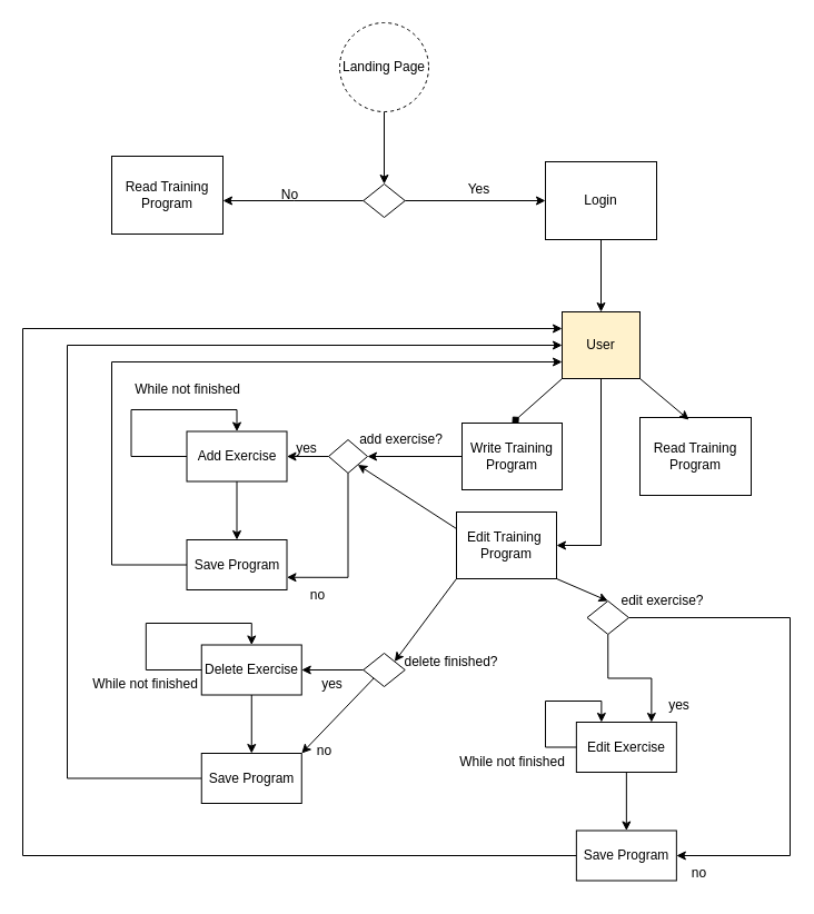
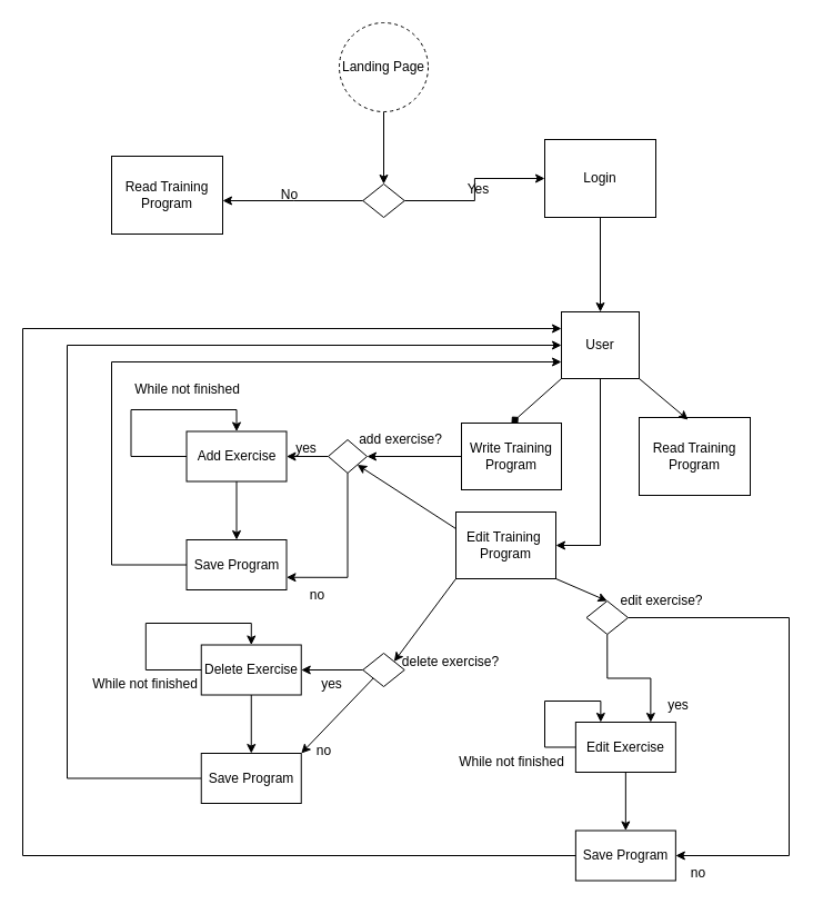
  <mxCell id="0" />
  <mxCell id="1" parent="0" />
  <mxCell id="2" style="edgeStyle=orthogonalEdgeStyle;rounded=0;orthogonalLoop=1;jettySize=auto;html=1;exitX=0.5;exitY=1;exitDx=0;exitDy=0;entryX=0.5;entryY=0;entryDx=0;entryDy=0;" edge="1" parent="1" source="11" target="8"><mxGeometry relative="1" as="geometry"><mxPoint x="345" y="90" as="sourcePoint" /></mxGeometry></mxCell>
  <mxCell id="3" value="Read Training Program" style="rounded=0;whiteSpace=wrap;html=1;" vertex="1" parent="1"><mxGeometry x="100" y="140" width="100" height="70" as="geometry" /></mxCell>
  <mxCell id="4" style="edgeStyle=orthogonalEdgeStyle;rounded=0;orthogonalLoop=1;jettySize=auto;html=1;exitX=0.5;exitY=1;exitDx=0;exitDy=0;entryX=0.5;entryY=0;entryDx=0;entryDy=0;" edge="1" parent="1" source="5" target="10"><mxGeometry relative="1" as="geometry" /></mxCell>
- <mxCell id="5" value="Login" style="rounded=0;whiteSpace=wrap;html=1;" vertex="1" parent="1"><mxGeometry x="490" y="145" width="100" height="70" as="geometry" /></mxCell>
+ <mxCell id="5" value="Login" style="rounded=0;whiteSpace=wrap;html=1;" vertex="1" parent="1"><mxGeometry x="490" y="125" width="100" height="70" as="geometry" /></mxCell>
  <mxCell id="6" style="edgeStyle=orthogonalEdgeStyle;rounded=0;orthogonalLoop=1;jettySize=auto;html=1;exitX=0;exitY=0.5;exitDx=0;exitDy=0;" edge="1" parent="1" source="8"><mxGeometry relative="1" as="geometry"><mxPoint x="200" y="180" as="targetPoint" /></mxGeometry></mxCell>
  <mxCell id="7" style="edgeStyle=orthogonalEdgeStyle;rounded=0;orthogonalLoop=1;jettySize=auto;html=1;exitX=1;exitY=0.5;exitDx=0;exitDy=0;entryX=0;entryY=0.5;entryDx=0;entryDy=0;" edge="1" parent="1" source="8" target="5"><mxGeometry relative="1" as="geometry" /></mxCell>
  <mxCell id="8" value="" style="rhombus;whiteSpace=wrap;html=1;" vertex="1" parent="1"><mxGeometry x="326.25" y="165" width="37.5" height="30" as="geometry" /></mxCell>
  <mxCell id="9" style="edgeStyle=orthogonalEdgeStyle;rounded=0;orthogonalLoop=1;jettySize=auto;html=1;exitX=0.5;exitY=1;exitDx=0;exitDy=0;entryX=1;entryY=0.5;entryDx=0;entryDy=0;" edge="1" parent="1" source="10" target="16"><mxGeometry relative="1" as="geometry" /></mxCell>
- <mxCell id="10" value="User" style="rounded=0;whiteSpace=wrap;html=1;fillColor=#fff2cc;" vertex="1" parent="1"><mxGeometry x="505" y="280" width="70" height="60" as="geometry" /></mxCell>
+ <mxCell id="10" value="User" style="rounded=0;whiteSpace=wrap;html=1;" vertex="1" parent="1"><mxGeometry x="505" y="280" width="70" height="60" as="geometry" /></mxCell>
  <mxCell id="11" value="Landing Page" style="ellipse;whiteSpace=wrap;html=1;aspect=fixed;dashed=1;" vertex="1" parent="1"><mxGeometry x="305" y="20" width="80" height="80" as="geometry" /></mxCell>
  <mxCell id="12" value="No" style="text;html=1;align=center;verticalAlign=middle;resizable=0;points=[];autosize=1;strokeColor=none;fillColor=none;" vertex="1" parent="1"><mxGeometry x="240" y="160" width="40" height="30" as="geometry" /></mxCell>
  <mxCell id="13" value="Yes" style="text;html=1;align=center;verticalAlign=middle;resizable=0;points=[];autosize=1;strokeColor=none;fillColor=none;" vertex="1" parent="1"><mxGeometry x="410" y="155" width="40" height="30" as="geometry" /></mxCell>
  <mxCell id="14" style="edgeStyle=orthogonalEdgeStyle;rounded=0;orthogonalLoop=1;jettySize=auto;html=1;exitX=0;exitY=0.5;exitDx=0;exitDy=0;entryX=1;entryY=0.5;entryDx=0;entryDy=0;" edge="1" parent="1" source="15" target="21"><mxGeometry relative="1" as="geometry" /></mxCell>
  <mxCell id="15" value="Write Training Program" style="rounded=0;whiteSpace=wrap;html=1;" vertex="1" parent="1"><mxGeometry x="415" y="380" width="90" height="60" as="geometry" /></mxCell>
  <mxCell id="16" value="Edit Training&amp;nbsp;&lt;br&gt;Program" style="rounded=0;whiteSpace=wrap;html=1;" vertex="1" parent="1"><mxGeometry x="410" y="460" width="90" height="60" as="geometry" /></mxCell>
  <mxCell id="17" value="" style="endArrow=diamond;html=1;rounded=0;exitX=0;exitY=1;exitDx=0;exitDy=0;entryX=0.5;entryY=0;entryDx=0;entryDy=0;" edge="1" parent="1" source="10" target="15"><mxGeometry width="50" height="50" relative="1" as="geometry"><mxPoint x="330" y="400" as="sourcePoint" /><mxPoint x="380" y="350" as="targetPoint" /></mxGeometry></mxCell>
  <mxCell id="18" value="Read Training Program" style="rounded=0;whiteSpace=wrap;html=1;" vertex="1" parent="1"><mxGeometry x="575" y="375" width="100" height="70" as="geometry" /></mxCell>
  <mxCell id="19" style="edgeStyle=orthogonalEdgeStyle;rounded=0;orthogonalLoop=1;jettySize=auto;html=1;exitX=0;exitY=0.5;exitDx=0;exitDy=0;entryX=1;entryY=0.5;entryDx=0;entryDy=0;" edge="1" parent="1" source="21" target="23"><mxGeometry relative="1" as="geometry" /></mxCell>
  <mxCell id="20" style="edgeStyle=orthogonalEdgeStyle;rounded=0;orthogonalLoop=1;jettySize=auto;html=1;exitX=0.5;exitY=1;exitDx=0;exitDy=0;entryX=1;entryY=0.75;entryDx=0;entryDy=0;" edge="1" parent="1" source="21" target="27"><mxGeometry relative="1" as="geometry" /></mxCell>
  <mxCell id="21" value="" style="rhombus;whiteSpace=wrap;html=1;" vertex="1" parent="1"><mxGeometry x="295" y="395" width="35" height="30" as="geometry" /></mxCell>
  <mxCell id="22" style="edgeStyle=orthogonalEdgeStyle;rounded=0;orthogonalLoop=1;jettySize=auto;html=1;exitX=0.5;exitY=1;exitDx=0;exitDy=0;entryX=0.5;entryY=0;entryDx=0;entryDy=0;" edge="1" parent="1" source="23" target="27"><mxGeometry relative="1" as="geometry" /></mxCell>
  <mxCell id="23" value="Add Exercise" style="rounded=0;whiteSpace=wrap;html=1;" vertex="1" parent="1"><mxGeometry x="167.5" y="387.5" width="90" height="45" as="geometry" /></mxCell>
  <mxCell id="24" style="edgeStyle=orthogonalEdgeStyle;rounded=0;orthogonalLoop=1;jettySize=auto;html=1;exitX=0;exitY=0.5;exitDx=0;exitDy=0;entryX=0.5;entryY=0;entryDx=0;entryDy=0;" edge="1" parent="1" source="23" target="23"><mxGeometry relative="1" as="geometry"><Array as="points"><mxPoint x="117.5" y="410" /><mxPoint x="117.5" y="368" /><mxPoint x="212.5" y="368" /></Array></mxGeometry></mxCell>
  <mxCell id="25" value="While not finished" style="text;html=1;align=center;verticalAlign=middle;resizable=0;points=[];autosize=1;strokeColor=none;fillColor=none;" vertex="1" parent="1"><mxGeometry x="107.5" y="335" width="120" height="30" as="geometry" /></mxCell>
  <mxCell id="26" style="edgeStyle=orthogonalEdgeStyle;rounded=0;orthogonalLoop=1;jettySize=auto;html=1;exitX=0;exitY=0.5;exitDx=0;exitDy=0;entryX=0;entryY=0.75;entryDx=0;entryDy=0;" edge="1" parent="1" source="27" target="10"><mxGeometry relative="1" as="geometry"><Array as="points"><mxPoint x="100" y="508" /><mxPoint x="100" y="325" /></Array></mxGeometry></mxCell>
  <mxCell id="27" value="Save Program" style="rounded=0;whiteSpace=wrap;html=1;" vertex="1" parent="1"><mxGeometry x="167.5" y="485" width="90" height="45" as="geometry" /></mxCell>
  <mxCell id="28" value="add exercise?" style="text;html=1;align=center;verticalAlign=middle;resizable=0;points=[];autosize=1;strokeColor=none;fillColor=none;" vertex="1" parent="1"><mxGeometry x="310" y="380" width="100" height="30" as="geometry" /></mxCell>
  <mxCell id="29" value="yes" style="text;html=1;align=center;verticalAlign=middle;resizable=0;points=[];autosize=1;strokeColor=none;fillColor=none;" vertex="1" parent="1"><mxGeometry x="255" y="387.5" width="40" height="30" as="geometry" /></mxCell>
  <mxCell id="30" value="no" style="text;html=1;align=center;verticalAlign=middle;resizable=0;points=[];autosize=1;strokeColor=none;fillColor=none;" vertex="1" parent="1"><mxGeometry x="265" y="520" width="40" height="30" as="geometry" /></mxCell>
  <mxCell id="31" value="" style="endArrow=classic;html=1;rounded=0;entryX=0.44;entryY=0.029;entryDx=0;entryDy=0;entryPerimeter=0;exitX=1;exitY=1;exitDx=0;exitDy=0;" edge="1" parent="1" source="10" target="18"><mxGeometry width="50" height="50" relative="1" as="geometry"><mxPoint x="330" y="390" as="sourcePoint" /><mxPoint x="380" y="340" as="targetPoint" /></mxGeometry></mxCell>
  <mxCell id="32" value="" style="endArrow=classic;html=1;rounded=0;entryX=1;entryY=1;entryDx=0;entryDy=0;exitX=0;exitY=0.25;exitDx=0;exitDy=0;" edge="1" parent="1" source="16" target="21"><mxGeometry width="50" height="50" relative="1" as="geometry"><mxPoint x="330" y="390" as="sourcePoint" /><mxPoint x="380" y="340" as="targetPoint" /></mxGeometry></mxCell>
  <mxCell id="33" style="edgeStyle=orthogonalEdgeStyle;rounded=0;orthogonalLoop=1;jettySize=auto;html=1;exitX=0.5;exitY=1;exitDx=0;exitDy=0;entryX=0.5;entryY=0;entryDx=0;entryDy=0;" edge="1" parent="1" source="34" target="37"><mxGeometry relative="1" as="geometry" /></mxCell>
  <mxCell id="34" value="Delete Exercise" style="rounded=0;whiteSpace=wrap;html=1;" vertex="1" parent="1"><mxGeometry x="180.75" y="579.5" width="90" height="45" as="geometry" /></mxCell>
  <mxCell id="35" style="edgeStyle=orthogonalEdgeStyle;rounded=0;orthogonalLoop=1;jettySize=auto;html=1;exitX=0;exitY=0.5;exitDx=0;exitDy=0;entryX=0.5;entryY=0;entryDx=0;entryDy=0;" edge="1" parent="1" source="34" target="34"><mxGeometry relative="1" as="geometry"><Array as="points"><mxPoint x="130.75" y="602" /><mxPoint x="130.75" y="560" /><mxPoint x="225.75" y="560" /></Array></mxGeometry></mxCell>
  <mxCell id="36" style="edgeStyle=orthogonalEdgeStyle;rounded=0;orthogonalLoop=1;jettySize=auto;html=1;exitX=0;exitY=0.5;exitDx=0;exitDy=0;entryX=0;entryY=0.5;entryDx=0;entryDy=0;" edge="1" parent="1" source="37" target="10"><mxGeometry relative="1" as="geometry"><mxPoint x="440" y="295" as="targetPoint" /><Array as="points"><mxPoint x="60" y="700" /><mxPoint x="60" y="310" /></Array></mxGeometry></mxCell>
  <mxCell id="37" value="Save Program" style="rounded=0;whiteSpace=wrap;html=1;" vertex="1" parent="1"><mxGeometry x="180.75" y="677" width="90" height="45" as="geometry" /></mxCell>
  <mxCell id="38" value="yes" style="text;html=1;align=center;verticalAlign=middle;resizable=0;points=[];autosize=1;strokeColor=none;fillColor=none;" vertex="1" parent="1"><mxGeometry x="278.25" y="600" width="40" height="30" as="geometry" /></mxCell>
  <mxCell id="39" value="no" style="text;html=1;align=center;verticalAlign=middle;resizable=0;points=[];autosize=1;strokeColor=none;fillColor=none;" vertex="1" parent="1"><mxGeometry x="270.75" y="660" width="40" height="30" as="geometry" /></mxCell>
  <mxCell id="40" style="edgeStyle=orthogonalEdgeStyle;rounded=0;orthogonalLoop=1;jettySize=auto;html=1;exitX=0;exitY=0.5;exitDx=0;exitDy=0;entryX=1;entryY=0.5;entryDx=0;entryDy=0;" edge="1" parent="1" source="41" target="34"><mxGeometry relative="1" as="geometry" /></mxCell>
  <mxCell id="41" value="" style="rhombus;whiteSpace=wrap;html=1;" vertex="1" parent="1"><mxGeometry x="326.25" y="587" width="37.5" height="30" as="geometry" /></mxCell>
  <mxCell id="42" value="" style="endArrow=classic;html=1;rounded=0;entryX=1;entryY=0;entryDx=0;entryDy=0;exitX=0;exitY=1;exitDx=0;exitDy=0;" edge="1" parent="1" source="41" target="37"><mxGeometry width="50" height="50" relative="1" as="geometry"><mxPoint x="335" y="700" as="sourcePoint" /><mxPoint x="385" y="650" as="targetPoint" /></mxGeometry></mxCell>
  <mxCell id="43" value="" style="endArrow=classic;html=1;rounded=0;entryX=1;entryY=0;entryDx=0;entryDy=0;exitX=0;exitY=1;exitDx=0;exitDy=0;" edge="1" parent="1" source="16" target="41"><mxGeometry width="50" height="50" relative="1" as="geometry"><mxPoint x="330" y="390" as="sourcePoint" /><mxPoint x="380" y="340" as="targetPoint" /></mxGeometry></mxCell>
- <mxCell id="44" value="delete finished?" style="text;html=1;align=center;verticalAlign=middle;resizable=0;points=[];autosize=1;strokeColor=none;fillColor=none;" vertex="1" parent="1"><mxGeometry x="350" y="579.5" width="110" height="30" as="geometry" /></mxCell>
+ <mxCell id="44" value="delete exercise?" style="text;html=1;align=center;verticalAlign=middle;resizable=0;points=[];autosize=1;strokeColor=none;fillColor=none;" vertex="1" parent="1"><mxGeometry x="350" y="579.5" width="110" height="30" as="geometry" /></mxCell>
  <mxCell id="45" style="edgeStyle=orthogonalEdgeStyle;rounded=0;orthogonalLoop=1;jettySize=auto;html=1;exitX=0.5;exitY=1;exitDx=0;exitDy=0;entryX=0.5;entryY=0;entryDx=0;entryDy=0;" edge="1" parent="1" source="46" target="49"><mxGeometry relative="1" as="geometry" /></mxCell>
  <mxCell id="46" value="Edit Exercise" style="rounded=0;whiteSpace=wrap;html=1;" vertex="1" parent="1"><mxGeometry x="517.85" y="649" width="90" height="45" as="geometry" /></mxCell>
  <mxCell id="47" style="edgeStyle=orthogonalEdgeStyle;rounded=0;orthogonalLoop=1;jettySize=auto;html=1;exitX=0;exitY=0.5;exitDx=0;exitDy=0;entryX=0.25;entryY=0;entryDx=0;entryDy=0;" edge="1" parent="1" source="46" target="46"><mxGeometry relative="1" as="geometry"><Array as="points"><mxPoint x="490" y="672" /><mxPoint x="490" y="630" /><mxPoint x="540" y="630" /></Array><mxPoint x="563" y="630" as="targetPoint" /></mxGeometry></mxCell>
  <mxCell id="48" style="edgeStyle=orthogonalEdgeStyle;rounded=0;orthogonalLoop=1;jettySize=auto;html=1;exitX=0;exitY=0.5;exitDx=0;exitDy=0;entryX=0;entryY=0.25;entryDx=0;entryDy=0;" edge="1" parent="1" source="49" target="10"><mxGeometry relative="1" as="geometry"><Array as="points"><mxPoint x="20" y="769" /><mxPoint x="20" y="295" /></Array></mxGeometry></mxCell>
  <mxCell id="49" value="Save Program" style="rounded=0;whiteSpace=wrap;html=1;" vertex="1" parent="1"><mxGeometry x="517.85" y="746.5" width="90" height="45" as="geometry" /></mxCell>
  <mxCell id="50" value="yes" style="text;html=1;align=center;verticalAlign=middle;resizable=0;points=[];autosize=1;strokeColor=none;fillColor=none;" vertex="1" parent="1"><mxGeometry x="590" y="619" width="40" height="30" as="geometry" /></mxCell>
  <mxCell id="51" value="no" style="text;html=1;align=center;verticalAlign=middle;resizable=0;points=[];autosize=1;strokeColor=none;fillColor=none;" vertex="1" parent="1"><mxGeometry x="607.85" y="770" width="40" height="30" as="geometry" /></mxCell>
  <mxCell id="52" style="edgeStyle=orthogonalEdgeStyle;rounded=0;orthogonalLoop=1;jettySize=auto;html=1;exitX=0.5;exitY=1;exitDx=0;exitDy=0;entryX=0.75;entryY=0;entryDx=0;entryDy=0;" edge="1" parent="1" source="54" target="46"><mxGeometry relative="1" as="geometry" /></mxCell>
  <mxCell id="53" style="edgeStyle=orthogonalEdgeStyle;rounded=0;orthogonalLoop=1;jettySize=auto;html=1;exitX=1;exitY=0.5;exitDx=0;exitDy=0;entryX=1;entryY=0.5;entryDx=0;entryDy=0;" edge="1" parent="1" source="54" target="49"><mxGeometry relative="1" as="geometry"><Array as="points"><mxPoint x="710" y="555" /><mxPoint x="710" y="769" /></Array></mxGeometry></mxCell>
  <mxCell id="54" value="" style="rhombus;whiteSpace=wrap;html=1;" vertex="1" parent="1"><mxGeometry x="527.5" y="540" width="37.5" height="30" as="geometry" /></mxCell>
  <mxCell id="55" value="edit exercise?" style="text;html=1;align=center;verticalAlign=middle;resizable=0;points=[];autosize=1;strokeColor=none;fillColor=none;" vertex="1" parent="1"><mxGeometry x="545.35" y="525" width="100" height="30" as="geometry" /></mxCell>
  <mxCell id="56" value="" style="endArrow=classic;html=1;rounded=0;entryX=0.5;entryY=0;entryDx=0;entryDy=0;exitX=1;exitY=1;exitDx=0;exitDy=0;" edge="1" parent="1" source="16" target="54"><mxGeometry width="50" height="50" relative="1" as="geometry"><mxPoint x="330" y="490" as="sourcePoint" /><mxPoint x="380" y="440" as="targetPoint" /></mxGeometry></mxCell>
  <mxCell id="57" value="While not finished" style="text;html=1;align=center;verticalAlign=middle;resizable=0;points=[];autosize=1;strokeColor=none;fillColor=none;" vertex="1" parent="1"><mxGeometry x="70" y="600" width="120" height="30" as="geometry" /></mxCell>
  <mxCell id="58" value="While not finished" style="text;html=1;align=center;verticalAlign=middle;resizable=0;points=[];autosize=1;strokeColor=none;fillColor=none;" vertex="1" parent="1"><mxGeometry x="400" y="669.5" width="120" height="30" as="geometry" /></mxCell>
